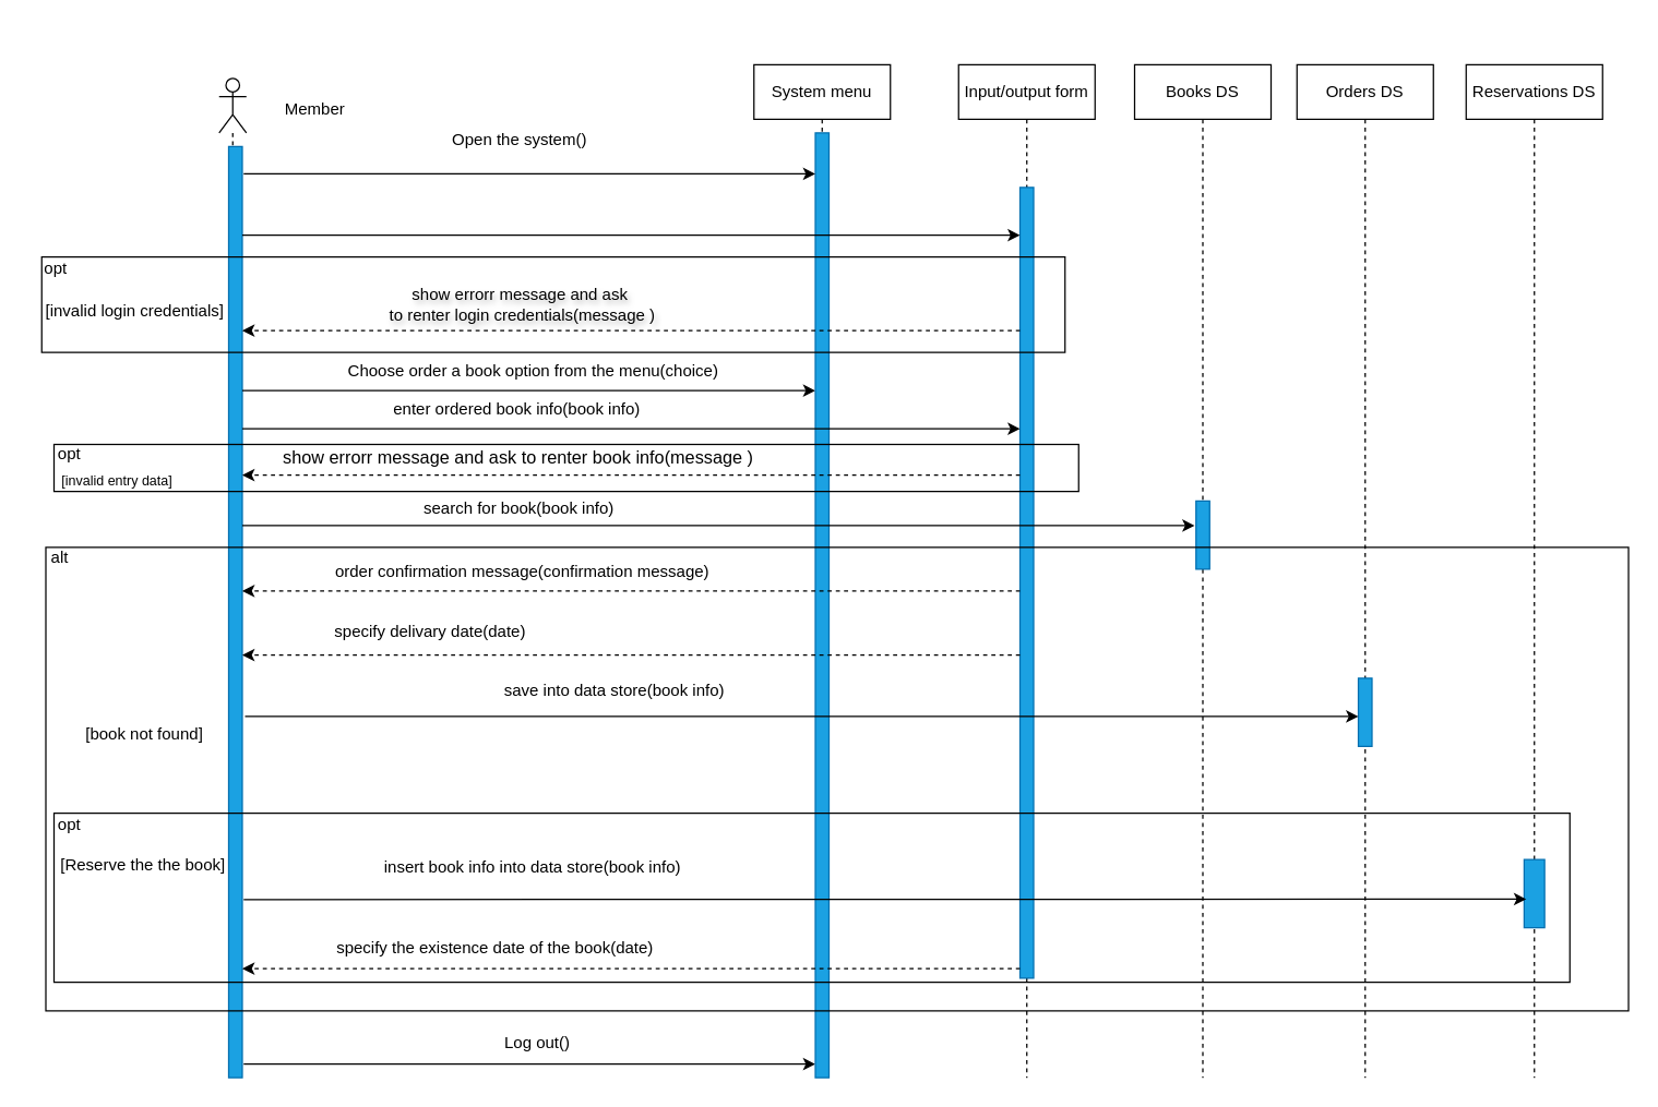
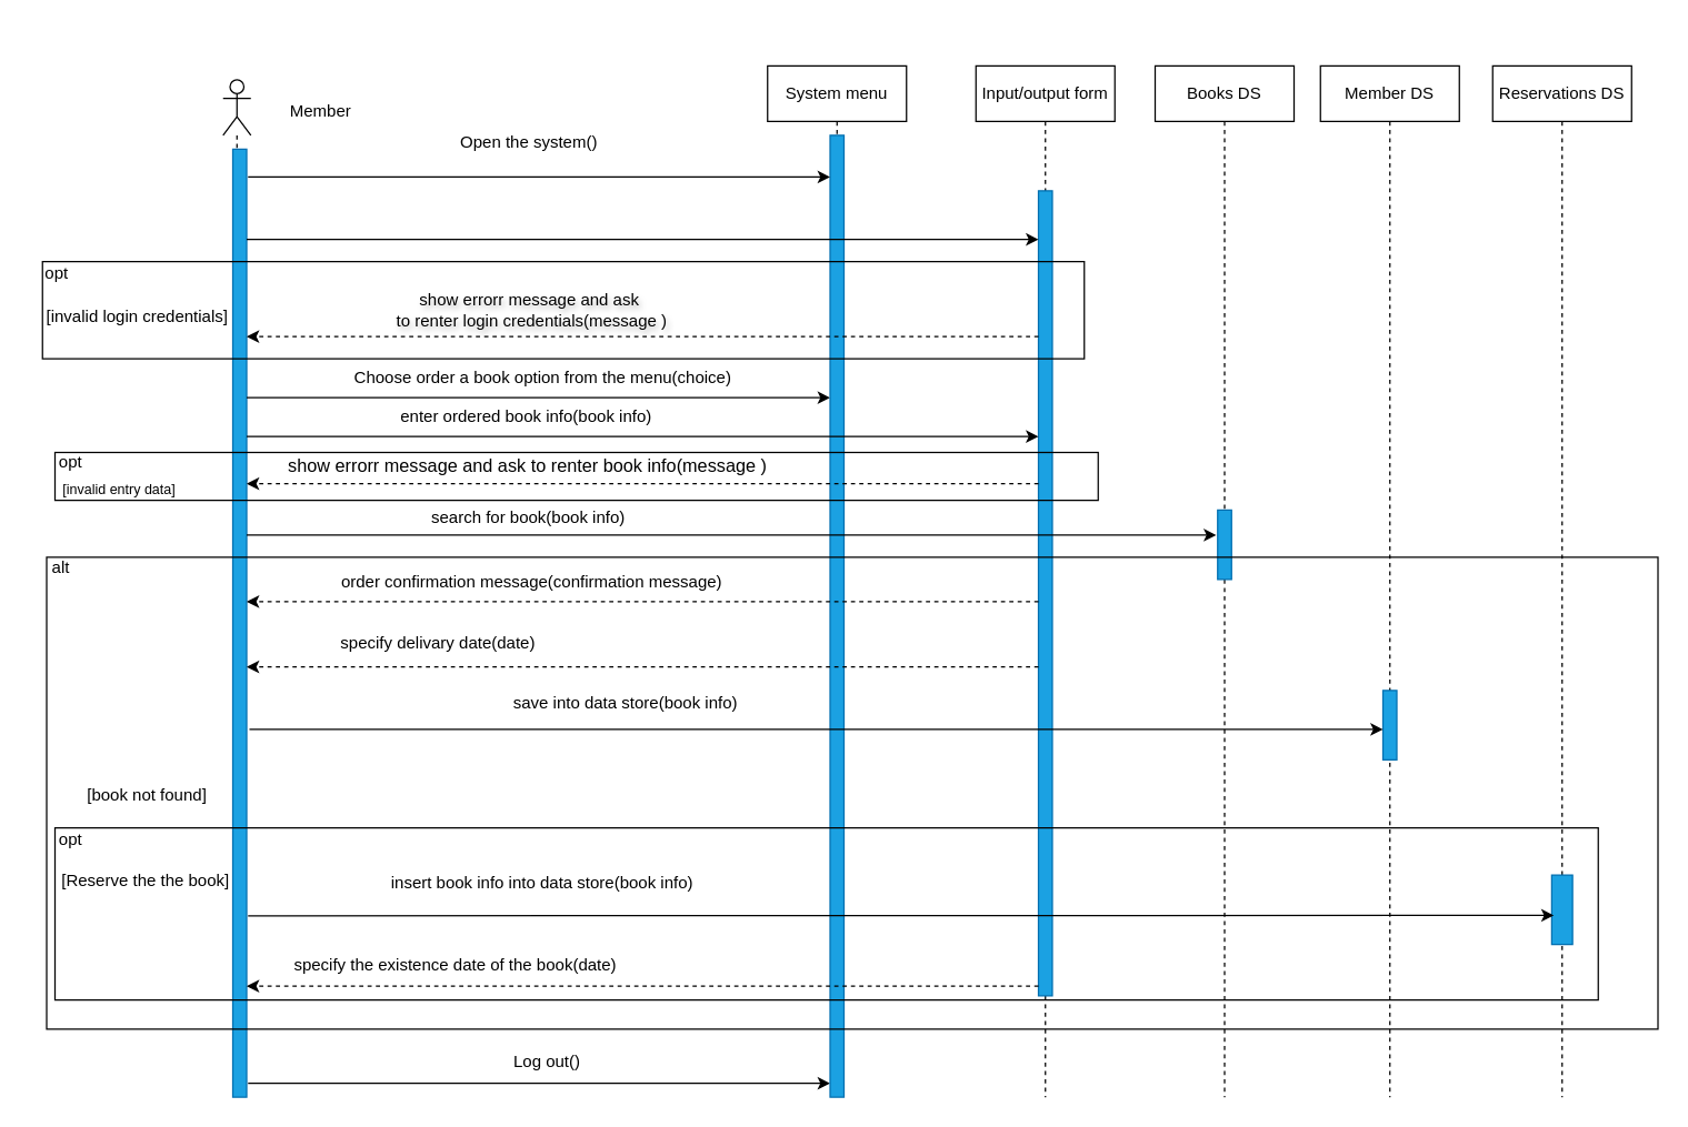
  <mxCell id="0" />
  <mxCell id="1" parent="0" />
  <mxCell id="2" value="" style="group" vertex="1" connectable="0" parent="1"><mxGeometry x="20" y="20" width="1173" height="770" as="geometry" /></mxCell>
  <mxCell id="3" value="Books DS" style="shape=umlLifeline;perimeter=lifelinePerimeter;whiteSpace=wrap;html=1;container=0;dropTarget=0;collapsible=0;recursiveResize=0;outlineConnect=0;portConstraint=eastwest;newEdgeStyle={&quot;edgeStyle&quot;:&quot;elbowEdgeStyle&quot;,&quot;elbow&quot;:&quot;vertical&quot;,&quot;curved&quot;:0,&quot;rounded&quot;:0};" parent="2" vertex="1"><mxGeometry x="811" y="27" width="100" height="743" as="geometry" /></mxCell>
  <mxCell id="4" value="" style="html=1;points=[[0,0,0,0,5],[0,1,0,0,-5],[1,0,0,0,5],[1,1,0,0,-5]];perimeter=orthogonalPerimeter;outlineConnect=0;targetShapes=umlLifeline;portConstraint=eastwest;newEdgeStyle={&quot;curved&quot;:0,&quot;rounded&quot;:0};fillColor=#1ba1e2;container=0;fontColor=#ffffff;strokeColor=#006EAF;" parent="3" vertex="1"><mxGeometry x="45" y="320" width="10" height="50" as="geometry" /></mxCell>
  <mxCell id="5" value="" style="shape=umlLifeline;perimeter=lifelinePerimeter;whiteSpace=wrap;html=1;container=0;dropTarget=0;collapsible=0;recursiveResize=0;outlineConnect=0;portConstraint=eastwest;newEdgeStyle={&quot;curved&quot;:0,&quot;rounded&quot;:0};participant=umlActor;strokeWidth=1;" parent="2" vertex="1"><mxGeometry x="140" y="37" width="20" height="457" as="geometry" /></mxCell>
  <mxCell id="6" value="Member" style="text;html=1;align=center;verticalAlign=middle;resizable=0;points=[];autosize=1;strokeColor=none;fillColor=none;container=0;" parent="2" vertex="1"><mxGeometry x="175" y="45" width="70" height="30" as="geometry" /></mxCell>
  <mxCell id="7" value="" style="html=1;points=[[0,0,0,0,5],[0,1,0,0,-5],[1,0,0,0,5],[1,1,0,0,-5]];perimeter=orthogonalPerimeter;outlineConnect=0;targetShapes=umlLifeline;portConstraint=eastwest;newEdgeStyle={&quot;curved&quot;:0,&quot;rounded&quot;:0};container=0;fillColor=#1ba1e2;fontColor=#ffffff;strokeColor=#006EAF;" parent="2" vertex="1"><mxGeometry x="147" y="87" width="10" height="683" as="geometry" /></mxCell>
  <mxCell id="8" value="System menu" style="shape=umlLifeline;perimeter=lifelinePerimeter;whiteSpace=wrap;html=1;container=0;dropTarget=0;collapsible=0;recursiveResize=0;outlineConnect=0;portConstraint=eastwest;newEdgeStyle={&quot;edgeStyle&quot;:&quot;elbowEdgeStyle&quot;,&quot;elbow&quot;:&quot;vertical&quot;,&quot;curved&quot;:0,&quot;rounded&quot;:0};" parent="2" vertex="1"><mxGeometry x="532" y="27" width="100" height="590" as="geometry" /></mxCell>
  <mxCell id="9" value="" style="endArrow=classic;html=1;rounded=0;" parent="2" edge="1"><mxGeometry width="50" height="50" relative="1" as="geometry"><mxPoint x="157" y="266" as="sourcePoint" /><mxPoint x="577" y="266" as="targetPoint" /></mxGeometry></mxCell>
  <mxCell id="10" value="Choose order a book&amp;nbsp;option from the menu&lt;span style=&quot;background-color: initial;&quot;&gt;(choice)&lt;/span&gt;" style="text;html=1;align=center;verticalAlign=middle;resizable=0;points=[];autosize=1;strokeColor=none;fillColor=none;" parent="2" vertex="1"><mxGeometry x="220" y="237" width="300" height="30" as="geometry" /></mxCell>
  <mxCell id="11" value="Input/output form" style="shape=umlLifeline;perimeter=lifelinePerimeter;whiteSpace=wrap;html=1;container=0;dropTarget=0;collapsible=0;recursiveResize=0;outlineConnect=0;portConstraint=eastwest;newEdgeStyle={&quot;edgeStyle&quot;:&quot;elbowEdgeStyle&quot;,&quot;elbow&quot;:&quot;vertical&quot;,&quot;curved&quot;:0,&quot;rounded&quot;:0};" parent="2" vertex="1"><mxGeometry x="682" y="27" width="100" height="743" as="geometry" /></mxCell>
  <mxCell id="12" value="" style="html=1;points=[[0,0,0,0,5],[0,1,0,0,-5],[1,0,0,0,5],[1,1,0,0,-5]];perimeter=orthogonalPerimeter;outlineConnect=0;targetShapes=umlLifeline;portConstraint=eastwest;newEdgeStyle={&quot;curved&quot;:0,&quot;rounded&quot;:0};fillColor=#1ba1e2;container=0;fontColor=#ffffff;strokeColor=#006EAF;" parent="11" vertex="1"><mxGeometry x="45" y="90" width="10" height="580" as="geometry" /></mxCell>
  <mxCell id="13" value="enter ordered book info(book info)" style="text;html=1;align=center;verticalAlign=middle;resizable=0;points=[];autosize=1;strokeColor=none;fillColor=none;" parent="2" vertex="1"><mxGeometry x="258" y="265" width="200" height="30" as="geometry" /></mxCell>
  <mxCell id="14" value="order confirmation message(confirmation message)" style="text;html=1;align=center;verticalAlign=middle;resizable=0;points=[];autosize=1;strokeColor=none;fillColor=none;rotation=0;" parent="2" vertex="1"><mxGeometry x="212" y="384" width="300" height="30" as="geometry" /></mxCell>
  <mxCell id="15" value="specify delivary date(date)" style="text;align=center;verticalAlign=middle;resizable=0;points=[];autosize=1;strokeColor=none;fillColor=none;" parent="2" vertex="1"><mxGeometry x="215" y="427" width="160" height="30" as="geometry" /></mxCell>
  <mxCell id="16" value="alt" style="text;html=1;align=center;verticalAlign=middle;resizable=0;points=[];autosize=1;strokeColor=none;fillColor=none;" parent="2" vertex="1"><mxGeometry x="3" y="374" width="40" height="30" as="geometry" /></mxCell>
- <mxCell id="17" value="[book not found]" style="text;html=1;align=center;verticalAlign=middle;resizable=0;points=[];autosize=1;strokeColor=none;fillColor=none;" parent="2" vertex="1"><mxGeometry x="30" y="503" width="110" height="30" as="geometry" /></mxCell>
+ <mxCell id="17" value="[book not found]" style="text;html=1;align=center;verticalAlign=middle;resizable=0;points=[];autosize=1;strokeColor=none;fillColor=none;" parent="2" vertex="1"><mxGeometry x="30" y="538" width="110" height="30" as="geometry" /></mxCell>
  <mxCell id="18" value="" style="endArrow=classic;html=1;rounded=0;" parent="2" edge="1"><mxGeometry width="50" height="50" relative="1" as="geometry"><mxPoint x="158" y="760" as="sourcePoint" /><mxPoint x="577" y="760" as="targetPoint" /></mxGeometry></mxCell>
  <mxCell id="19" value="Log out()" style="text;html=1;align=center;verticalAlign=middle;resizable=0;points=[];autosize=1;strokeColor=none;fillColor=none;" parent="2" vertex="1"><mxGeometry x="338" y="730" width="70" height="30" as="geometry" /></mxCell>
  <mxCell id="20" value="" style="html=1;points=[[0,0,0,0,5],[0,1,0,0,-5],[1,0,0,0,5],[1,1,0,0,-5]];perimeter=orthogonalPerimeter;outlineConnect=0;targetShapes=umlLifeline;portConstraint=eastwest;newEdgeStyle={&quot;curved&quot;:0,&quot;rounded&quot;:0};fillColor=#1ba1e2;container=0;fontColor=#ffffff;strokeColor=#006EAF;" parent="2" vertex="1"><mxGeometry x="577" y="77" width="10" height="693" as="geometry" /></mxCell>
  <mxCell id="21" value="" style="endArrow=classic;html=1;rounded=0;" parent="2" target="20" edge="1"><mxGeometry width="50" height="50" relative="1" as="geometry"><mxPoint x="158" y="107" as="sourcePoint" /><mxPoint x="573" y="107" as="targetPoint" /></mxGeometry></mxCell>
  <mxCell id="22" value="Open the system()" style="text;html=1;align=center;verticalAlign=middle;resizable=0;points=[];autosize=1;strokeColor=none;fillColor=none;" parent="2" vertex="1"><mxGeometry x="300" y="67" width="120" height="30" as="geometry" /></mxCell>
  <mxCell id="23" value="" style="endArrow=classic;html=1;rounded=0;" parent="2" edge="1"><mxGeometry width="50" height="50" relative="1" as="geometry"><mxPoint x="157" y="152" as="sourcePoint" /><mxPoint x="727" y="152" as="targetPoint" /></mxGeometry></mxCell>
  <mxCell id="24" value="" style="rounded=0;whiteSpace=wrap;html=1;fillColor=none;movable=1;resizable=1;rotatable=1;deletable=1;editable=1;locked=0;connectable=1;" parent="2" vertex="1"><mxGeometry x="10" y="168" width="750" height="70" as="geometry" /></mxCell>
  <mxCell id="25" value="opt" style="text;html=1;align=center;verticalAlign=middle;resizable=0;points=[];autosize=1;strokeColor=none;fillColor=none;" parent="2" vertex="1"><mxGeometry y="162" width="40" height="30" as="geometry" /></mxCell>
  <mxCell id="26" value="[invalid login credentials]" style="text;html=1;align=center;verticalAlign=middle;resizable=0;points=[];autosize=1;strokeColor=none;fillColor=none;" parent="2" vertex="1"><mxGeometry x="3" y="193" width="150" height="30" as="geometry" /></mxCell>
  <mxCell id="27" value="" style="html=1;labelBackgroundColor=#ffffff;startArrow=none;startFill=0;startSize=6;endArrow=classic;endFill=1;endSize=6;jettySize=auto;orthogonalLoop=1;strokeWidth=1;dashed=1;fontSize=14;rounded=0;" parent="2" edge="1"><mxGeometry width="60" height="60" relative="1" as="geometry"><mxPoint x="727" y="222" as="sourcePoint" /><mxPoint x="157" y="222" as="targetPoint" /></mxGeometry></mxCell>
  <mxCell id="28" value="show errorr&amp;nbsp;message and ask&amp;nbsp;&lt;div&gt;to renter login credentials(message&amp;nbsp;)&lt;/div&gt;" style="text;align=center;verticalAlign=middle;resizable=0;points=[];autosize=1;strokeColor=none;fillColor=none;strokeWidth=1;perimeterSpacing=0;spacing=2;spacingTop=0;spacingLeft=0;spacingBottom=0;textShadow=1;html=1;" parent="2" vertex="1"><mxGeometry x="252" y="183" width="220" height="40" as="geometry" /></mxCell>
  <mxCell id="29" value="" style="endArrow=classic;html=1;rounded=0;" parent="2" edge="1"><mxGeometry width="50" height="50" relative="1" as="geometry"><mxPoint x="157" y="294" as="sourcePoint" /><mxPoint x="727" y="294" as="targetPoint" /></mxGeometry></mxCell>
  <mxCell id="30" value="Reservations DS" style="shape=umlLifeline;perimeter=lifelinePerimeter;whiteSpace=wrap;html=1;container=0;dropTarget=0;collapsible=0;recursiveResize=0;outlineConnect=0;portConstraint=eastwest;newEdgeStyle={&quot;edgeStyle&quot;:&quot;elbowEdgeStyle&quot;,&quot;elbow&quot;:&quot;vertical&quot;,&quot;curved&quot;:0,&quot;rounded&quot;:0};" parent="2" vertex="1"><mxGeometry x="1054" y="27" width="100" height="743" as="geometry" /></mxCell>
  <mxCell id="31" value="" style="html=1;points=[[0,0,0,0,5],[0,1,0,0,-5],[1,0,0,0,5],[1,1,0,0,-5]];perimeter=orthogonalPerimeter;outlineConnect=0;targetShapes=umlLifeline;portConstraint=eastwest;newEdgeStyle={&quot;curved&quot;:0,&quot;rounded&quot;:0};fillColor=#1ba1e2;container=0;fontColor=#ffffff;strokeColor=#006EAF;" parent="30" vertex="1"><mxGeometry x="42.5" y="583" width="15" height="50" as="geometry" /></mxCell>
  <mxCell id="32" value="" style="endArrow=classic;html=1;rounded=0;" parent="2" edge="1"><mxGeometry width="50" height="50" relative="1" as="geometry"><mxPoint x="157" y="365" as="sourcePoint" /><mxPoint x="855" y="365.0" as="targetPoint" /></mxGeometry></mxCell>
  <mxCell id="33" value="search for book(book info)" style="text;align=center;verticalAlign=middle;resizable=0;points=[];autosize=1;strokeColor=none;fillColor=none;" parent="2" vertex="1"><mxGeometry x="280" y="337" width="160" height="30" as="geometry" /></mxCell>
- <mxCell id="34" value="Orders DS" style="shape=umlLifeline;perimeter=lifelinePerimeter;whiteSpace=wrap;html=1;container=0;dropTarget=0;collapsible=0;recursiveResize=0;outlineConnect=0;portConstraint=eastwest;newEdgeStyle={&quot;edgeStyle&quot;:&quot;elbowEdgeStyle&quot;,&quot;elbow&quot;:&quot;vertical&quot;,&quot;curved&quot;:0,&quot;rounded&quot;:0};" parent="2" vertex="1"><mxGeometry x="930" y="27" width="100" height="743" as="geometry" /></mxCell>
+ <mxCell id="34" value="Member DS" style="shape=umlLifeline;perimeter=lifelinePerimeter;whiteSpace=wrap;html=1;container=0;dropTarget=0;collapsible=0;recursiveResize=0;outlineConnect=0;portConstraint=eastwest;newEdgeStyle={&quot;edgeStyle&quot;:&quot;elbowEdgeStyle&quot;,&quot;elbow&quot;:&quot;vertical&quot;,&quot;curved&quot;:0,&quot;rounded&quot;:0};" parent="2" vertex="1"><mxGeometry x="930" y="27" width="100" height="743" as="geometry" /></mxCell>
  <mxCell id="35" value="" style="html=1;points=[[0,0,0,0,5],[0,1,0,0,-5],[1,0,0,0,5],[1,1,0,0,-5]];perimeter=orthogonalPerimeter;outlineConnect=0;targetShapes=umlLifeline;portConstraint=eastwest;newEdgeStyle={&quot;curved&quot;:0,&quot;rounded&quot;:0};fillColor=#1ba1e2;container=0;fontColor=#ffffff;strokeColor=#006EAF;" parent="34" vertex="1"><mxGeometry x="45" y="450" width="10" height="50" as="geometry" /></mxCell>
  <mxCell id="36" value="" style="html=1;labelBackgroundColor=#ffffff;startArrow=none;startFill=0;startSize=6;endArrow=classic;endFill=1;endSize=6;jettySize=auto;orthogonalLoop=1;strokeWidth=1;dashed=1;fontSize=14;rounded=0;" parent="2" edge="1"><mxGeometry width="60" height="60" relative="1" as="geometry"><mxPoint x="727" y="413" as="sourcePoint" /><mxPoint x="157" y="413" as="targetPoint" /></mxGeometry></mxCell>
  <mxCell id="37" value="" style="html=1;labelBackgroundColor=#ffffff;startArrow=none;startFill=0;startSize=6;endArrow=classic;endFill=1;endSize=6;jettySize=auto;orthogonalLoop=1;strokeWidth=1;dashed=1;fontSize=14;rounded=0;" parent="2" edge="1"><mxGeometry width="60" height="60" relative="1" as="geometry"><mxPoint x="727" y="460" as="sourcePoint" /><mxPoint x="157" y="460" as="targetPoint" /></mxGeometry></mxCell>
  <mxCell id="38" value="" style="endArrow=classic;html=1;rounded=0;" parent="2" edge="1"><mxGeometry width="50" height="50" relative="1" as="geometry"><mxPoint x="159" y="505" as="sourcePoint" /><mxPoint x="975" y="505" as="targetPoint" /></mxGeometry></mxCell>
  <mxCell id="39" value="save into data store(book info)" style="text;align=center;verticalAlign=middle;resizable=0;points=[];autosize=1;strokeColor=none;fillColor=none;" parent="2" vertex="1"><mxGeometry x="340" y="470" width="180" height="30" as="geometry" /></mxCell>
  <mxCell id="40" value="" style="rounded=0;whiteSpace=wrap;html=1;fillColor=none;movable=1;resizable=1;rotatable=1;deletable=1;editable=1;locked=0;connectable=1;" parent="2" vertex="1"><mxGeometry x="13" y="381" width="1160" height="340" as="geometry" /></mxCell>
  <mxCell id="41" value="" style="rounded=0;whiteSpace=wrap;html=1;fillColor=none;movable=0;resizable=0;rotatable=0;deletable=0;editable=0;locked=1;connectable=0;" parent="2" vertex="1"><mxGeometry x="19" y="576" width="1111" height="124" as="geometry" /></mxCell>
  <mxCell id="42" value="opt" style="text;html=1;align=center;verticalAlign=middle;resizable=0;points=[];autosize=1;strokeColor=none;fillColor=none;" parent="2" vertex="1"><mxGeometry x="10" y="570" width="40" height="30" as="geometry" /></mxCell>
  <mxCell id="43" value="" style="endArrow=classic;html=1;rounded=0;exitX=1.3;exitY=0.779;exitDx=0;exitDy=0;exitPerimeter=0;" parent="2" edge="1"><mxGeometry width="50" height="50" relative="1" as="geometry"><mxPoint x="158" y="639.327" as="sourcePoint" /><mxPoint x="1098" y="639" as="targetPoint" /></mxGeometry></mxCell>
  <mxCell id="44" value="[Reserve the the book]" style="text;html=1;align=center;verticalAlign=middle;resizable=0;points=[];autosize=1;strokeColor=none;fillColor=none;" parent="2" vertex="1"><mxGeometry x="14" y="599" width="140" height="30" as="geometry" /></mxCell>
  <mxCell id="45" value="insert book info into data store(book info)" style="text;align=center;verticalAlign=middle;resizable=0;points=[];autosize=1;strokeColor=none;fillColor=none;" parent="2" vertex="1"><mxGeometry x="250" y="600" width="240" height="30" as="geometry" /></mxCell>
  <mxCell id="46" value="" style="html=1;labelBackgroundColor=#ffffff;startArrow=none;startFill=0;startSize=6;endArrow=classic;endFill=1;endSize=6;jettySize=auto;orthogonalLoop=1;strokeWidth=1;dashed=1;fontSize=14;rounded=0;" parent="2" edge="1"><mxGeometry width="60" height="60" relative="1" as="geometry"><mxPoint x="727" y="690" as="sourcePoint" /><mxPoint x="157" y="690" as="targetPoint" /></mxGeometry></mxCell>
- <mxCell id="47" value="specify the existence date of the book(date)" style="text;html=1;align=center;verticalAlign=middle;resizable=0;points=[];autosize=1;strokeColor=none;fillColor=none;" parent="2" vertex="1"><mxGeometry x="212" y="660" width="260" height="30" as="geometry" /></mxCell>
+ <mxCell id="47" value="specify the existence date of the book(date)" style="text;html=1;align=center;verticalAlign=middle;resizable=0;points=[];autosize=1;strokeColor=none;fillColor=none;" parent="2" vertex="1"><mxGeometry x="177" y="660" width="260" height="30" as="geometry" /></mxCell>
  <mxCell id="48" value="opt" style="text;html=1;align=center;verticalAlign=middle;resizable=0;points=[];autosize=1;strokeColor=none;fillColor=none;" parent="2" vertex="1"><mxGeometry x="10" y="298" width="40" height="30" as="geometry" /></mxCell>
  <mxCell id="49" value="[invalid entry data]" style="text;html=1;align=center;verticalAlign=middle;resizable=0;points=[];autosize=1;strokeColor=none;fillColor=none;fontSize=10;" parent="2" vertex="1"><mxGeometry x="15" y="317" width="100" height="30" as="geometry" /></mxCell>
  <mxCell id="50" value="" style="rounded=0;whiteSpace=wrap;html=1;fillColor=none;movable=1;resizable=1;rotatable=1;deletable=1;editable=1;locked=0;connectable=1;" parent="2" vertex="1"><mxGeometry x="19" y="305.5" width="751" height="34.5" as="geometry" /></mxCell>
  <mxCell id="51" value="" style="html=1;labelBackgroundColor=#ffffff;startArrow=none;startFill=0;startSize=6;endArrow=classic;endFill=1;endSize=6;jettySize=auto;orthogonalLoop=1;strokeWidth=1;dashed=1;fontSize=14;rounded=0;" parent="2" edge="1"><mxGeometry width="60" height="60" relative="1" as="geometry"><mxPoint x="727" y="328" as="sourcePoint" /><mxPoint x="157" y="328" as="targetPoint" /></mxGeometry></mxCell>
  <mxCell id="52" value="&lt;font style=&quot;font-size: 13px;&quot;&gt;show errorr&amp;nbsp;message and ask&amp;nbsp;&lt;span style=&quot;background-color: initial;&quot;&gt;to renter book info(message&amp;nbsp;)&lt;/span&gt;&lt;/font&gt;" style="text;html=1;align=center;verticalAlign=middle;resizable=0;points=[];autosize=1;strokeColor=none;fillColor=none;" parent="2" vertex="1"><mxGeometry x="174" y="299.5" width="370" height="30" as="geometry" /></mxCell>
